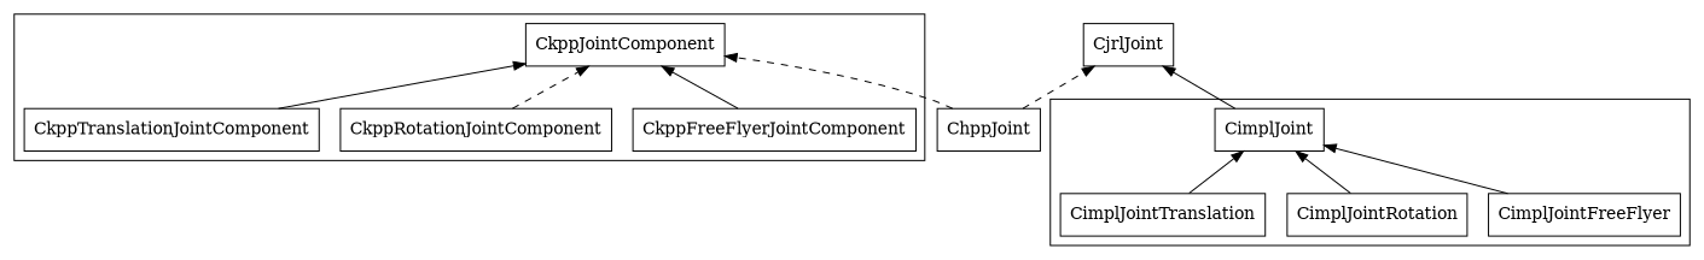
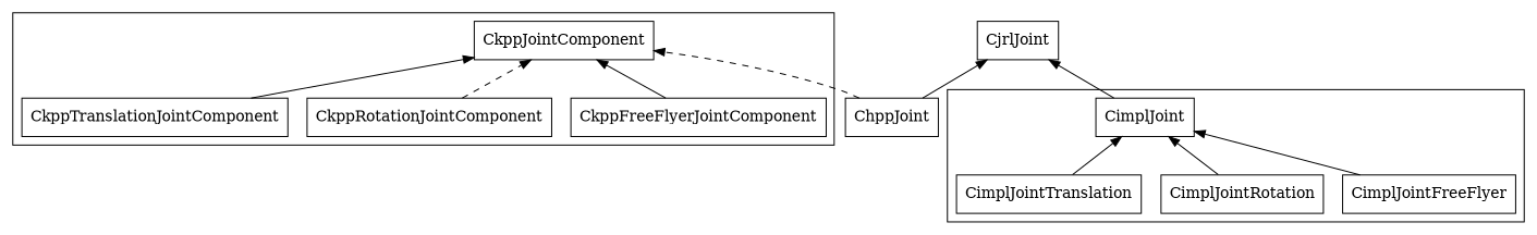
  digraph {
    compound=true
    rankdir=BT
    node [shape=box]
    CimplJoint
    CimplJointFreeFlyer
    CimplJointRotation
    CimplJointTranslation
    CkppFreeFlyerJointComponent
    CkppRotationJointComponent
    CkppTranslationJointComponent
    CkppJointComponent
    CjrlJoint
    ChppJoint
    subgraph cluster_1 {
      CimplJoint
      CimplJointFreeFlyer
      CimplJointRotation
      CimplJointTranslation
    }
    subgraph cluster_2 {
      CkppFreeFlyerJointComponent
      CkppRotationJointComponent
      CkppTranslationJointComponent
      CkppJointComponent
    }
    CimplJoint -> CjrlJoint
    CimplJointFreeFlyer -> CimplJoint
    CimplJointRotation -> CimplJoint
    CimplJointTranslation -> CimplJoint
    CkppFreeFlyerJointComponent -> CkppJointComponent
    CkppRotationJointComponent -> CkppJointComponent [style=dashed]
    CkppTranslationJointComponent -> CkppJointComponent
    ChppJoint -> CkppJointComponent [style=dashed]
-   ChppJoint -> CjrlJoint [style=dashed]
+   ChppJoint -> CjrlJoint [style=solid]
  }
